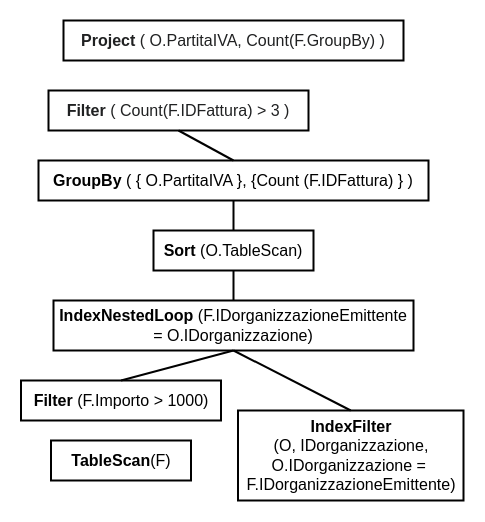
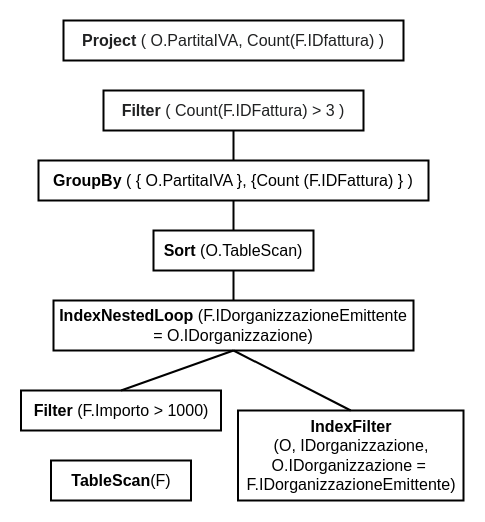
  <mxCell id="0" />
  <mxCell id="1" parent="0" />
- <mxCell id="2" value="&lt;span style=&quot;font-size: 16px&quot;&gt;&lt;b&gt;TableScan&lt;/b&gt;(F)&lt;/span&gt;" style="text;html=1;fillColor=none;align=center;verticalAlign=middle;whiteSpace=wrap;rounded=0;strokeColor=#000000;strokeWidth=2;fontStyle=0;fontSize=16;" parent="1" vertex="1"><mxGeometry x="50.5" y="440" width="140" height="40" as="geometry" /></mxCell>
+ <mxCell id="2" value="&lt;span style=&quot;font-size: 16px&quot;&gt;&lt;b&gt;TableScan&lt;/b&gt;(F)&lt;/span&gt;" style="text;html=1;fillColor=none;align=center;verticalAlign=middle;whiteSpace=wrap;rounded=0;strokeColor=#000000;strokeWidth=2;fontStyle=0;fontSize=16;" parent="1" vertex="1"><mxGeometry x="50.5" y="460" width="140" height="40" as="geometry" /></mxCell>
  <mxCell id="3" value="&lt;span style=&quot;font-size: 16px&quot;&gt;&lt;b&gt;IndexFilter&lt;br&gt;&lt;/b&gt;(O,&amp;nbsp;&lt;/span&gt;&lt;span&gt;IDorganizzazione,&lt;/span&gt;&lt;span style=&quot;font-size: 16px&quot;&gt;&lt;br&gt;&lt;div&gt;&lt;span&gt;O.IDorganizzazione =&amp;nbsp;&lt;/span&gt;&lt;/div&gt;&lt;div&gt;&lt;span&gt;F.IDorganizzazioneEmittente&lt;/span&gt;&lt;span&gt;)&lt;/span&gt;&lt;/div&gt;&lt;/span&gt;" style="text;html=1;fillColor=none;align=center;verticalAlign=middle;whiteSpace=wrap;rounded=0;strokeColor=#000000;strokeWidth=2;fontStyle=0;fontSize=16;" parent="1" vertex="1"><mxGeometry x="237.5" y="410" width="225.5" height="90" as="geometry" /></mxCell>
  <mxCell id="4" value="" style="endArrow=none;html=1;entryX=0.5;entryY=0;entryDx=0;entryDy=0;fontStyle=0;fontSize=16;strokeWidth=2;exitX=0.5;exitY=1;exitDx=0;exitDy=0;" parent="1" source="5" target="3" edge="1"><mxGeometry width="50" height="50" relative="1" as="geometry"><mxPoint x="233" y="350" as="sourcePoint" /><mxPoint x="343" y="660" as="targetPoint" /></mxGeometry></mxCell>
  <mxCell id="5" value="&lt;span style=&quot;text-align: left&quot;&gt;&lt;b&gt;IndexNestedLoop&amp;nbsp;&lt;/b&gt;(F.IDorganizzazioneEmittente = O.IDorganizzazione)&lt;br style=&quot;font-size: 16px&quot;&gt;&lt;/span&gt;" style="text;html=1;fillColor=none;align=center;verticalAlign=middle;whiteSpace=wrap;rounded=0;strokeColor=#000000;strokeWidth=2;fontStyle=0;fontSize=16;" parent="1" vertex="1"><mxGeometry x="53" y="300" width="360" height="50" as="geometry" /></mxCell>
  <mxCell id="6" value="&lt;font style=&quot;font-size: 16px&quot;&gt;&lt;b&gt;GroupBy&lt;/b&gt; ( { O.PartitaIVA }, {Count (F.IDFattura) } )&lt;br style=&quot;font-size: 16px&quot;&gt;&lt;/font&gt;" style="text;html=1;fillColor=none;align=center;verticalAlign=middle;whiteSpace=wrap;rounded=0;strokeColor=#000000;strokeWidth=2;fontStyle=0;fontSize=16;" parent="1" vertex="1"><mxGeometry x="38" y="160" width="390" height="40" as="geometry" /></mxCell>
- <mxCell id="7" value="&lt;font color=&quot;#202122&quot; face=&quot;sans-serif&quot; style=&quot;font-size: 16px&quot;&gt;&lt;span style=&quot;font-size: 16px ; background-color: rgb(255 , 255 , 255)&quot;&gt;&lt;b&gt;Project&lt;/b&gt; ( O.PartitaIVA, Count(F.GroupBy) )&lt;/span&gt;&lt;/font&gt;" style="text;html=1;fillColor=none;align=center;verticalAlign=middle;whiteSpace=wrap;rounded=0;strokeColor=#000000;strokeWidth=2;fontStyle=0;fontSize=16;" parent="1" vertex="1"><mxGeometry x="63" y="20" width="340" height="40" as="geometry" /></mxCell>
+ <mxCell id="7" value="&lt;font color=&quot;#202122&quot; face=&quot;sans-serif&quot; style=&quot;font-size: 16px&quot;&gt;&lt;span style=&quot;font-size: 16px ; background-color: rgb(255 , 255 , 255)&quot;&gt;&lt;b&gt;Project&lt;/b&gt; ( O.PartitaIVA, Count(F.IDfattura) )&lt;/span&gt;&lt;/font&gt;" style="text;html=1;fillColor=none;align=center;verticalAlign=middle;whiteSpace=wrap;rounded=0;strokeColor=#000000;strokeWidth=2;fontStyle=0;fontSize=16;" parent="1" vertex="1"><mxGeometry x="63" y="20" width="340" height="40" as="geometry" /></mxCell>
  <mxCell id="8" value="" style="endArrow=none;html=1;entryX=0.5;entryY=1;entryDx=0;entryDy=0;exitX=0.5;exitY=0;exitDx=0;exitDy=0;fontStyle=0;fontSize=16;strokeWidth=2;" parent="1" source="11" target="5" edge="1"><mxGeometry width="50" height="50" relative="1" as="geometry"><mxPoint x="243" y="500" as="sourcePoint" /><mxPoint x="293" y="450" as="targetPoint" /></mxGeometry></mxCell>
- <mxCell id="9" value="&lt;div style=&quot;text-align: left ; font-size: 16px&quot;&gt;&lt;font color=&quot;#202122&quot; face=&quot;sans-serif&quot; style=&quot;font-size: 16px&quot;&gt;&lt;span style=&quot;font-size: 16px ; background-color: rgb(255 , 255 , 255)&quot;&gt;&lt;b&gt;Filter&lt;/b&gt; ( Count(F.IDFattura) &amp;gt; 3 )&lt;/span&gt;&lt;/font&gt;&lt;/div&gt;" style="text;html=1;fillColor=none;align=center;verticalAlign=middle;whiteSpace=wrap;rounded=0;strokeColor=#000000;strokeWidth=2;fontStyle=0;fontSize=16;" parent="1" vertex="1"><mxGeometry x="48" y="90" width="260" height="40" as="geometry" /></mxCell>
+ <mxCell id="9" value="&lt;div style=&quot;text-align: left ; font-size: 16px&quot;&gt;&lt;font color=&quot;#202122&quot; face=&quot;sans-serif&quot; style=&quot;font-size: 16px&quot;&gt;&lt;span style=&quot;font-size: 16px ; background-color: rgb(255 , 255 , 255)&quot;&gt;&lt;b&gt;Filter&lt;/b&gt; ( Count(F.IDFattura) &amp;gt; 3 )&lt;/span&gt;&lt;/font&gt;&lt;/div&gt;" style="text;html=1;fillColor=none;align=center;verticalAlign=middle;whiteSpace=wrap;rounded=0;strokeColor=#000000;strokeWidth=2;fontStyle=0;fontSize=16;" parent="1" vertex="1"><mxGeometry x="103" y="90" width="260" height="40" as="geometry" /></mxCell>
  <mxCell id="10" value="" style="endArrow=none;html=1;exitX=0.5;exitY=1;exitDx=0;exitDy=0;entryX=0.5;entryY=0;entryDx=0;entryDy=0;fontStyle=0;fontSize=16;strokeWidth=2;" parent="1" source="9" target="6" edge="1"><mxGeometry width="50" height="50" relative="1" as="geometry"><mxPoint x="238" y="140" as="sourcePoint" /><mxPoint x="231.625" y="219.82" as="targetPoint" /></mxGeometry></mxCell>
- <mxCell id="11" value="&lt;span style=&quot;font-size: 16px&quot;&gt;&lt;b&gt;Filter&lt;/b&gt; (F.Importo &amp;gt; 1000)&lt;/span&gt;" style="text;html=1;fillColor=none;align=center;verticalAlign=middle;whiteSpace=wrap;rounded=0;strokeColor=#000000;strokeWidth=2;fontStyle=0;fontSize=16;" parent="1" vertex="1"><mxGeometry x="20.5" y="380" width="200" height="40" as="geometry" /></mxCell>
+ <mxCell id="11" value="&lt;span style=&quot;font-size: 16px&quot;&gt;&lt;b&gt;Filter&lt;/b&gt; (F.Importo &amp;gt; 1000)&lt;/span&gt;" style="text;html=1;fillColor=none;align=center;verticalAlign=middle;whiteSpace=wrap;rounded=0;strokeColor=#000000;strokeWidth=2;fontStyle=0;fontSize=16;" parent="1" vertex="1"><mxGeometry x="20.5" y="390" width="200" height="40" as="geometry" /></mxCell>
  <mxCell id="12" value="" style="endArrow=none;html=1;entryX=0.5;entryY=1;entryDx=0;entryDy=0;exitX=0.5;exitY=0;exitDx=0;exitDy=0;fontStyle=0;fontSize=16;strokeWidth=2;" parent="1" source="5" target="13" edge="1"><mxGeometry width="50" height="50" relative="1" as="geometry"><mxPoint x="133" y="280" as="sourcePoint" /><mxPoint x="183" y="230" as="targetPoint" /></mxGeometry></mxCell>
  <mxCell id="13" value="&lt;font style=&quot;font-size: 16px&quot;&gt;&lt;span style=&quot;font-size: 16px&quot;&gt;&lt;b&gt;Sort&lt;/b&gt; (O.TableScan)&lt;/span&gt;&lt;/font&gt;" style="text;html=1;fillColor=none;align=center;verticalAlign=middle;whiteSpace=wrap;rounded=0;strokeColor=#000000;strokeWidth=2;fontStyle=0;fontSize=16;" parent="1" vertex="1"><mxGeometry x="153" y="230" width="160" height="40" as="geometry" /></mxCell>
  <mxCell id="14" value="" style="endArrow=none;html=1;entryX=0.5;entryY=0;entryDx=0;entryDy=0;fontStyle=0;fontSize=16;exitX=0.5;exitY=1;exitDx=0;exitDy=0;strokeWidth=2;" parent="1" source="6" target="13" edge="1"><mxGeometry width="50" height="50" relative="1" as="geometry"><mxPoint x="223" y="250" as="sourcePoint" /><mxPoint x="183" y="310" as="targetPoint" /></mxGeometry></mxCell>
